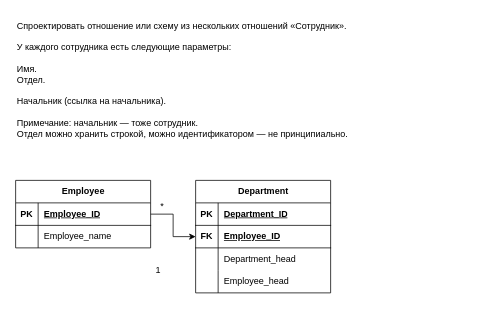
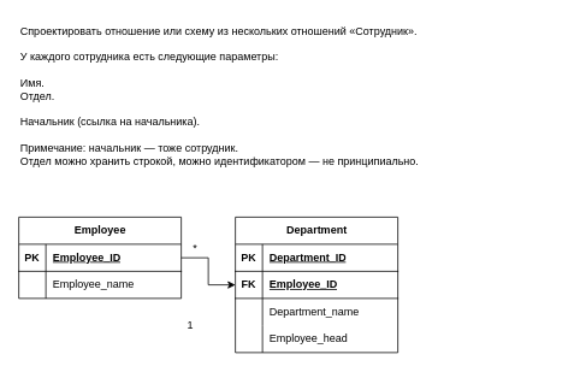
  <mxCell id="0" />
  <mxCell id="1" parent="0" />
  <mxCell id="2" value="Спроектировать отношение или схему из нескольких отношений «Сотрудник».&lt;div&gt;&lt;br&gt;&lt;/div&gt;&lt;div&gt;У каждого сотрудника есть следующие параметры:&lt;br&gt;&lt;br&gt;Имя.&lt;br&gt;Отдел.&lt;br&gt;&lt;br&gt;Начальник (ссылка на начальника).&lt;br&gt;&lt;br&gt;&lt;/div&gt;&lt;div&gt;Примечание: начальник — тоже сотрудник.&lt;/div&gt;&lt;div&gt;Отдел можно хранить строкой, можно идентификатором — не принципиально.&lt;/div&gt;" style="text;whiteSpace=wrap;html=1;" parent="1" vertex="1"><mxGeometry x="20" y="20" width="600" height="180" as="geometry" /></mxCell>
  <mxCell id="3" value="Employee" style="shape=table;startSize=30;container=1;collapsible=1;childLayout=tableLayout;fixedRows=1;rowLines=0;fontStyle=1;align=center;resizeLast=1;html=1;" parent="1" vertex="1"><mxGeometry x="20" y="240" width="180" height="90" as="geometry" /></mxCell>
  <mxCell id="4" value="" style="shape=tableRow;horizontal=0;startSize=0;swimlaneHead=0;swimlaneBody=0;fillColor=none;collapsible=0;dropTarget=0;points=[[0,0.5],[1,0.5]];portConstraint=eastwest;top=0;left=0;right=0;bottom=1;" parent="3" vertex="1"><mxGeometry y="30" width="180" height="30" as="geometry" /></mxCell>
  <mxCell id="5" value="PK" style="shape=partialRectangle;connectable=0;fillColor=none;top=0;left=0;bottom=0;right=0;fontStyle=1;overflow=hidden;whiteSpace=wrap;html=1;" parent="4" vertex="1"><mxGeometry width="30" height="30" as="geometry"><mxRectangle width="30" height="30" as="alternateBounds" /></mxGeometry></mxCell>
  <mxCell id="6" value="Employee_ID" style="shape=partialRectangle;connectable=0;fillColor=none;top=0;left=0;bottom=0;right=0;align=left;spacingLeft=6;fontStyle=5;overflow=hidden;whiteSpace=wrap;html=1;" parent="4" vertex="1"><mxGeometry x="30" width="150" height="30" as="geometry"><mxRectangle width="150" height="30" as="alternateBounds" /></mxGeometry></mxCell>
  <mxCell id="7" value="" style="shape=tableRow;horizontal=0;startSize=0;swimlaneHead=0;swimlaneBody=0;fillColor=none;collapsible=0;dropTarget=0;points=[[0,0.5],[1,0.5]];portConstraint=eastwest;top=0;left=0;right=0;bottom=0;" parent="3" vertex="1"><mxGeometry y="60" width="180" height="30" as="geometry" /></mxCell>
  <mxCell id="8" value="" style="shape=partialRectangle;connectable=0;fillColor=none;top=0;left=0;bottom=0;right=0;editable=1;overflow=hidden;whiteSpace=wrap;html=1;" parent="7" vertex="1"><mxGeometry width="30" height="30" as="geometry"><mxRectangle width="30" height="30" as="alternateBounds" /></mxGeometry></mxCell>
  <mxCell id="9" value="Employee_name" style="shape=partialRectangle;connectable=0;fillColor=none;top=0;left=0;bottom=0;right=0;align=left;spacingLeft=6;overflow=hidden;whiteSpace=wrap;html=1;" parent="7" vertex="1"><mxGeometry x="30" width="150" height="30" as="geometry"><mxRectangle width="150" height="30" as="alternateBounds" /></mxGeometry></mxCell>
  <mxCell id="10" value="Department" style="shape=table;startSize=30;container=1;collapsible=1;childLayout=tableLayout;fixedRows=1;rowLines=0;fontStyle=1;align=center;resizeLast=1;html=1;" parent="1" vertex="1"><mxGeometry x="260" y="240" width="180" height="150" as="geometry" /></mxCell>
  <mxCell id="11" style="shape=tableRow;horizontal=0;startSize=0;swimlaneHead=0;swimlaneBody=0;fillColor=none;collapsible=0;dropTarget=0;points=[[0,0.5],[1,0.5]];portConstraint=eastwest;top=0;left=0;right=0;bottom=1;" parent="10" vertex="1"><mxGeometry y="30" width="180" height="30" as="geometry" /></mxCell>
  <mxCell id="12" value="PK" style="shape=partialRectangle;connectable=0;fillColor=none;top=0;left=0;bottom=0;right=0;fontStyle=1;overflow=hidden;whiteSpace=wrap;html=1;" parent="11" vertex="1"><mxGeometry width="30" height="30" as="geometry"><mxRectangle width="30" height="30" as="alternateBounds" /></mxGeometry></mxCell>
  <mxCell id="13" value="Department_ID" style="shape=partialRectangle;connectable=0;fillColor=none;top=0;left=0;bottom=0;right=0;align=left;spacingLeft=6;fontStyle=5;overflow=hidden;whiteSpace=wrap;html=1;" parent="11" vertex="1"><mxGeometry x="30" width="150" height="30" as="geometry"><mxRectangle width="150" height="30" as="alternateBounds" /></mxGeometry></mxCell>
  <mxCell id="14" value="" style="shape=tableRow;horizontal=0;startSize=0;swimlaneHead=0;swimlaneBody=0;fillColor=none;collapsible=0;dropTarget=0;points=[[0,0.5],[1,0.5]];portConstraint=eastwest;top=0;left=0;right=0;bottom=1;" parent="10" vertex="1"><mxGeometry y="60" width="180" height="30" as="geometry" /></mxCell>
  <mxCell id="15" value="FK" style="shape=partialRectangle;connectable=0;fillColor=none;top=0;left=0;bottom=0;right=0;fontStyle=1;overflow=hidden;whiteSpace=wrap;html=1;" parent="14" vertex="1"><mxGeometry width="30" height="30" as="geometry"><mxRectangle width="30" height="30" as="alternateBounds" /></mxGeometry></mxCell>
  <mxCell id="16" value="Employee_ID" style="shape=partialRectangle;connectable=0;fillColor=none;top=0;left=0;bottom=0;right=0;align=left;spacingLeft=6;fontStyle=5;overflow=hidden;whiteSpace=wrap;html=1;" parent="14" vertex="1"><mxGeometry x="30" width="150" height="30" as="geometry"><mxRectangle width="150" height="30" as="alternateBounds" /></mxGeometry></mxCell>
  <mxCell id="17" value="" style="shape=tableRow;horizontal=0;startSize=0;swimlaneHead=0;swimlaneBody=0;fillColor=none;collapsible=0;dropTarget=0;points=[[0,0.5],[1,0.5]];portConstraint=eastwest;top=0;left=0;right=0;bottom=0;" parent="10" vertex="1"><mxGeometry y="90" width="180" height="30" as="geometry" /></mxCell>
  <mxCell id="18" value="" style="shape=partialRectangle;connectable=0;fillColor=none;top=0;left=0;bottom=0;right=0;editable=1;overflow=hidden;whiteSpace=wrap;html=1;" parent="17" vertex="1"><mxGeometry width="30" height="30" as="geometry"><mxRectangle width="30" height="30" as="alternateBounds" /></mxGeometry></mxCell>
- <mxCell id="19" value="Department_head" style="shape=partialRectangle;connectable=0;fillColor=none;top=0;left=0;bottom=0;right=0;align=left;spacingLeft=6;overflow=hidden;whiteSpace=wrap;html=1;" parent="17" vertex="1"><mxGeometry x="30" width="150" height="30" as="geometry"><mxRectangle width="150" height="30" as="alternateBounds" /></mxGeometry></mxCell>
+ <mxCell id="19" value="Department_name" style="shape=partialRectangle;connectable=0;fillColor=none;top=0;left=0;bottom=0;right=0;align=left;spacingLeft=6;overflow=hidden;whiteSpace=wrap;html=1;" parent="17" vertex="1"><mxGeometry x="30" width="150" height="30" as="geometry"><mxRectangle width="150" height="30" as="alternateBounds" /></mxGeometry></mxCell>
  <mxCell id="20" value="" style="shape=tableRow;horizontal=0;startSize=0;swimlaneHead=0;swimlaneBody=0;fillColor=none;collapsible=0;dropTarget=0;points=[[0,0.5],[1,0.5]];portConstraint=eastwest;top=0;left=0;right=0;bottom=0;" parent="10" vertex="1"><mxGeometry y="120" width="180" height="30" as="geometry" /></mxCell>
  <mxCell id="21" value="" style="shape=partialRectangle;connectable=0;fillColor=none;top=0;left=0;bottom=0;right=0;editable=1;overflow=hidden;whiteSpace=wrap;html=1;" parent="20" vertex="1"><mxGeometry width="30" height="30" as="geometry"><mxRectangle width="30" height="30" as="alternateBounds" /></mxGeometry></mxCell>
  <mxCell id="22" value="Employee_head" style="shape=partialRectangle;connectable=0;fillColor=none;top=0;left=0;bottom=0;right=0;align=left;spacingLeft=6;overflow=hidden;whiteSpace=wrap;html=1;" parent="20" vertex="1"><mxGeometry x="30" width="150" height="30" as="geometry"><mxRectangle width="150" height="30" as="alternateBounds" /></mxGeometry></mxCell>
  <mxCell id="23" style="edgeStyle=orthogonalEdgeStyle;rounded=0;orthogonalLoop=1;jettySize=auto;html=1;entryX=0;entryY=0.5;entryDx=0;entryDy=0;" parent="1" source="4" target="14" edge="1"><mxGeometry relative="1" as="geometry" /></mxCell>
  <mxCell id="24" value="1" style="text;html=1;align=center;verticalAlign=middle;resizable=0;points=[];autosize=1;strokeColor=none;fillColor=none;" parent="1" vertex="1"><mxGeometry x="195" y="345" width="30" height="30" as="geometry" /></mxCell>
  <mxCell id="25" value="*" style="text;html=1;align=center;verticalAlign=middle;resizable=0;points=[];autosize=1;strokeColor=none;fillColor=none;" parent="1" vertex="1"><mxGeometry x="200" y="260" width="30" height="30" as="geometry" /></mxCell>
